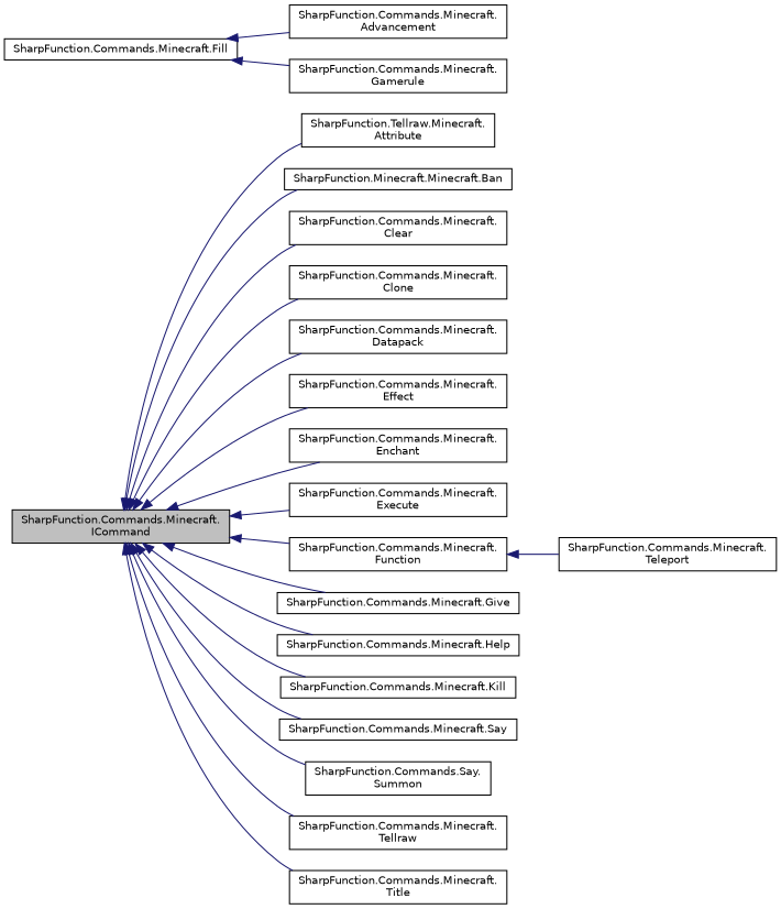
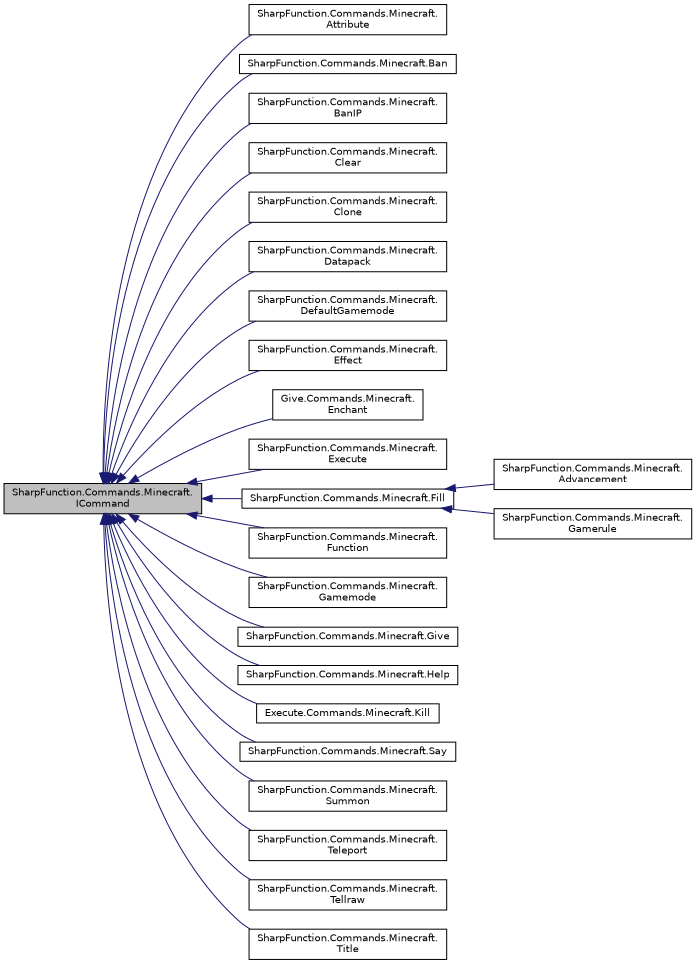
  digraph {
    rankdir=LR
    node [color=black fillcolor=white fontname=Helvetica fontsize=10 shape=record style=filled]
    edge [color=midnightblue dir=back fontname=Helvetica fontsize=10 labelfontname=Helvetica labelfontsize=10 style=solid]
    n1 [fillcolor=grey75 fontcolor=black height=0.2 label="SharpFunction.Commands.Minecraft.\lICommand" width=0.4]
-   n2 [height=0.2 label="SharpFunction.Tellraw.Minecraft.\lAttribute" width=0.4]
-   n3 [height=0.2 label="SharpFunction.Minecraft.Minecraft.Ban" width=0.4]
+   n2 [height=0.2 label="SharpFunction.Commands.Minecraft.\lAttribute" width=0.4]
+   n3 [height=0.2 label="SharpFunction.Commands.Minecraft.Ban" width=0.4]
+   n4 [height=0.2 label="SharpFunction.Commands.Minecraft.\lBanIP" width=0.4]
    n5 [height=0.2 label="SharpFunction.Commands.Minecraft.\lClear" width=0.4]
    n6 [height=0.2 label="SharpFunction.Commands.Minecraft.\lClone" width=0.4]
    n7 [height=0.2 label="SharpFunction.Commands.Minecraft.\lDatapack" width=0.4]
+   n8 [height=0.2 label="SharpFunction.Commands.Minecraft.\lDefaultGamemode" width=0.4]
    n9 [height=0.2 label="SharpFunction.Commands.Minecraft.\lEffect" width=0.4]
-   n10 [height=0.2 label="SharpFunction.Commands.Minecraft.\lEnchant" width=0.4]
+   n10 [height=0.2 label="Give.Commands.Minecraft.\lEnchant" width=0.4]
    n11 [height=0.2 label="SharpFunction.Commands.Minecraft.\lExecute" width=0.4]
    n12 [height=0.2 label="SharpFunction.Commands.Minecraft.Fill" width=0.4]
    n13 [height=0.2 label="SharpFunction.Commands.Minecraft.\lFunction" width=0.4]
+   n14 [height=0.2 label="SharpFunction.Commands.Minecraft.\lGamemode" width=0.4]
    n15 [height=0.2 label="SharpFunction.Commands.Minecraft.Give" width=0.4]
    n16 [height=0.2 label="SharpFunction.Commands.Minecraft.Help" width=0.4]
-   n17 [height=0.2 label="SharpFunction.Commands.Minecraft.Kill" width=0.4]
+   n17 [height=0.2 label="Execute.Commands.Minecraft.Kill" width=0.4]
    n18 [height=0.2 label="SharpFunction.Commands.Minecraft.Say" width=0.4]
-   n19 [height=0.2 label="SharpFunction.Commands.Say.\lSummon" width=0.4]
+   n19 [height=0.2 label="SharpFunction.Commands.Minecraft.\lSummon" width=0.4]
    n20 [height=0.2 label="SharpFunction.Commands.Minecraft.\lTeleport" width=0.4]
    n21 [height=0.2 label="SharpFunction.Commands.Minecraft.\lTellraw" width=0.4]
    n22 [height=0.2 label="SharpFunction.Commands.Minecraft.\lTitle" width=0.4]
    n23 [height=0.2 label="SharpFunction.Commands.Minecraft.\lAdvancement" width=0.4]
    n24 [height=0.2 label="SharpFunction.Commands.Minecraft.\lGamerule" width=0.4]
    n1 -> n2
    n1 -> n3
+   n1 -> n4
    n1 -> n5
    n1 -> n6
    n1 -> n7
+   n1 -> n8
    n1 -> n9
    n1 -> n10
    n1 -> n11
+   n1 -> n12
    n1 -> n13
+   n1 -> n14
    n1 -> n15
    n1 -> n16
    n1 -> n17
    n1 -> n18
    n1 -> n19
-   n13 -> n20
+   n1 -> n20
    n1 -> n21
    n1 -> n22
    n12 -> n23
    n12 -> n24
  }
